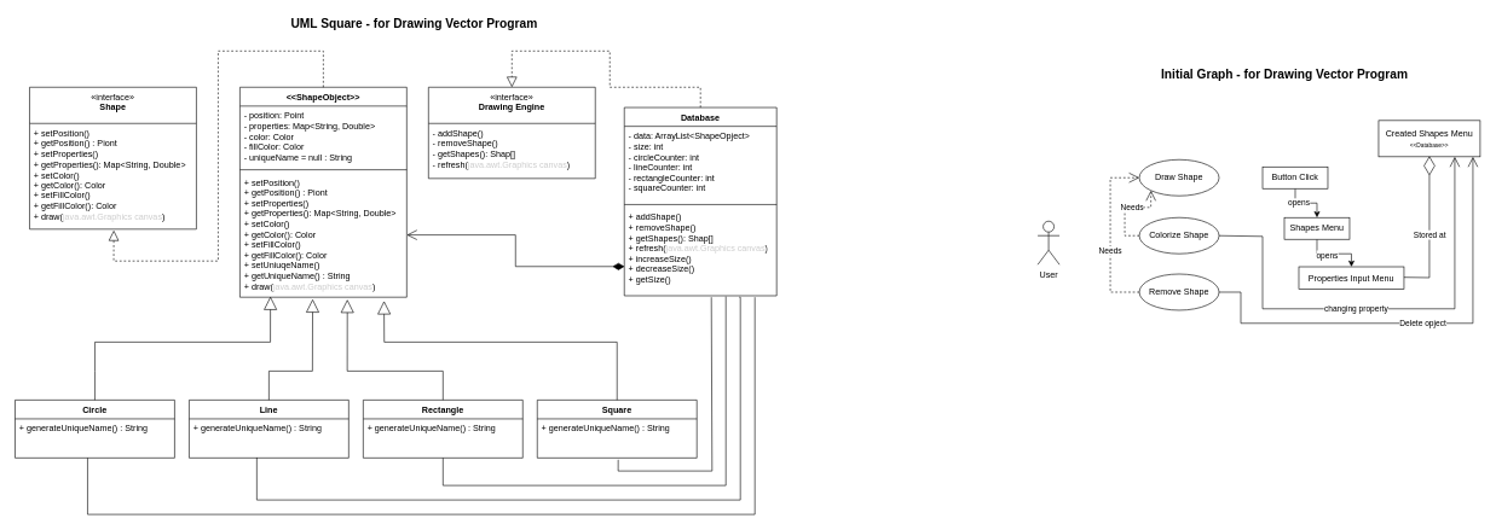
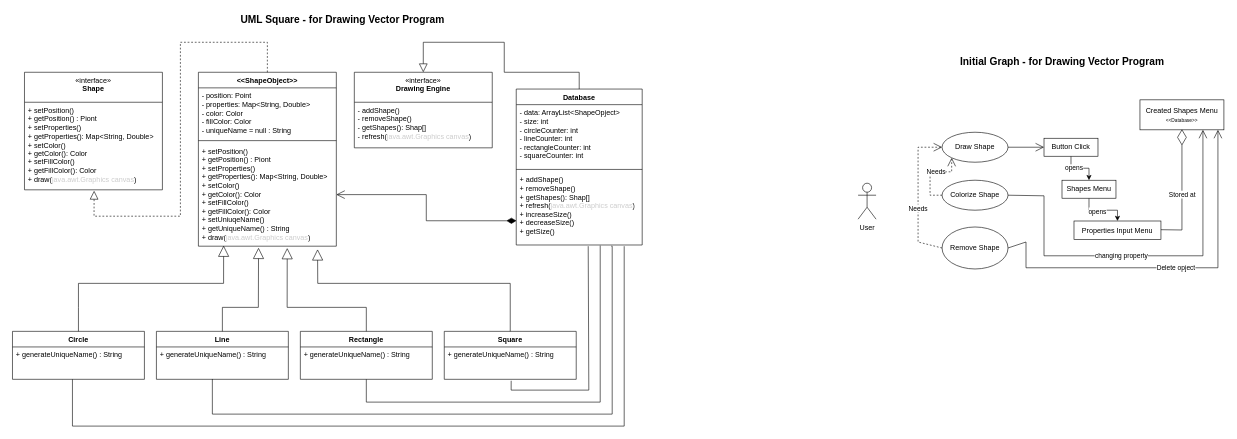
  <mxCell id="0" />
  <mxCell id="1" parent="0" />
  <mxCell id="2" value="User" style="shape=umlActor;verticalLabelPosition=bottom;verticalAlign=top;html=1;" parent="1" vertex="1"><mxGeometry x="1430" y="305" width="30" height="60" as="geometry" /></mxCell>
  <mxCell id="3" value="Draw Shape" style="ellipse;whiteSpace=wrap;html=1;" parent="1" vertex="1"><mxGeometry x="1570" y="220" width="110" height="50" as="geometry" /></mxCell>
  <mxCell id="4" value="Colorize Shape" style="ellipse;whiteSpace=wrap;html=1;" parent="1" vertex="1"><mxGeometry x="1570" y="300" width="110" height="50" as="geometry" /></mxCell>
- <mxCell id="5" value="Remove Shape" style="ellipse;whiteSpace=wrap;html=1;" parent="1" vertex="1"><mxGeometry x="1570" y="378" width="110" height="50" as="geometry" /></mxCell>
+ <mxCell id="5" value="Remove Shape" style="ellipse;whiteSpace=wrap;html=1;" parent="1" vertex="1"><mxGeometry x="1570" y="378" width="110" height="70" as="geometry" /></mxCell>
  <mxCell id="6" value="" style="edgeStyle=orthogonalEdgeStyle;rounded=0;orthogonalLoop=1;jettySize=auto;html=1;" parent="1" source="8" target="11" edge="1"><mxGeometry relative="1" as="geometry" /></mxCell>
  <mxCell id="7" value="opens" style="edgeLabel;html=1;align=center;verticalAlign=middle;resizable=0;points=[];" parent="6" vertex="1" connectable="0"><mxGeometry x="-0.316" y="1" relative="1" as="geometry"><mxPoint as="offset" /></mxGeometry></mxCell>
  <mxCell id="8" value="Button Click" style="html=1;whiteSpace=wrap;" parent="1" vertex="1"><mxGeometry x="1740" y="230" width="90" height="30" as="geometry" /></mxCell>
  <mxCell id="9" value="" style="edgeStyle=orthogonalEdgeStyle;rounded=0;orthogonalLoop=1;jettySize=auto;html=1;" parent="1" source="11" target="12" edge="1"><mxGeometry relative="1" as="geometry" /></mxCell>
  <mxCell id="10" value="opens" style="edgeLabel;html=1;align=center;verticalAlign=middle;resizable=0;points=[];" parent="9" vertex="1" connectable="0"><mxGeometry x="-0.238" y="-1" relative="1" as="geometry"><mxPoint as="offset" /></mxGeometry></mxCell>
  <mxCell id="11" value="Shapes Menu" style="html=1;whiteSpace=wrap;" parent="1" vertex="1"><mxGeometry x="1770" y="300" width="90" height="30" as="geometry" /></mxCell>
  <mxCell id="12" value="Properties Input Menu" style="whiteSpace=wrap;html=1;" parent="1" vertex="1"><mxGeometry x="1790" y="368" width="145" height="31" as="geometry" /></mxCell>
+ <mxCell id="13" value="" style="endArrow=open;endFill=1;endSize=12;html=1;rounded=0;exitX=1;exitY=0.5;exitDx=0;exitDy=0;entryX=0;entryY=0.5;entryDx=0;entryDy=0;" parent="1" source="3" target="8" edge="1"><mxGeometry width="160" relative="1" as="geometry"><mxPoint x="1360" y="276" as="sourcePoint" /><mxPoint x="1520" y="276" as="targetPoint" /><Array as="points" /></mxGeometry></mxCell>
  <mxCell id="14" value="Created Shapes Menu&lt;div&gt;&lt;font style=&quot;font-size: 8px;&quot;&gt;&amp;lt;&amp;lt;Database&amp;gt;&amp;gt;&lt;/font&gt;&lt;/div&gt;" style="html=1;whiteSpace=wrap;" parent="1" vertex="1"><mxGeometry x="1900" y="166" width="140" height="50" as="geometry" /></mxCell>
  <mxCell id="15" value="" style="endArrow=diamondThin;endFill=0;endSize=24;html=1;rounded=0;entryX=0.5;entryY=1;entryDx=0;entryDy=0;exitX=1;exitY=0.5;exitDx=0;exitDy=0;" parent="1" edge="1"><mxGeometry width="160" relative="1" as="geometry"><mxPoint x="1935" y="382.5" as="sourcePoint" /><mxPoint x="1970" y="215" as="targetPoint" /><Array as="points"><mxPoint x="1970" y="383" /></Array></mxGeometry></mxCell>
  <mxCell id="16" value="Stored at&amp;nbsp;" style="edgeLabel;html=1;align=center;verticalAlign=middle;resizable=0;points=[];" parent="15" vertex="1" connectable="0"><mxGeometry x="-0.061" y="-1" relative="1" as="geometry"><mxPoint as="offset" /></mxGeometry></mxCell>
  <mxCell id="17" value="" style="endArrow=open;endFill=1;endSize=12;html=1;rounded=0;exitX=1;exitY=0.5;exitDx=0;exitDy=0;entryX=0.75;entryY=1;entryDx=0;entryDy=0;" parent="1" edge="1"><mxGeometry width="160" relative="1" as="geometry"><mxPoint x="1680" y="325" as="sourcePoint" /><mxPoint x="2005" y="216" as="targetPoint" /><Array as="points"><mxPoint x="1740" y="326" /><mxPoint x="1740" y="426" /><mxPoint x="2005" y="426" /></Array></mxGeometry></mxCell>
  <mxCell id="18" value="changing property" style="edgeLabel;html=1;align=center;verticalAlign=middle;resizable=0;points=[];" parent="17" vertex="1" connectable="0"><mxGeometry x="-0.091" y="1" relative="1" as="geometry"><mxPoint as="offset" /></mxGeometry></mxCell>
  <mxCell id="19" value="" style="endArrow=open;endFill=1;endSize=12;html=1;rounded=0;exitX=1;exitY=0.5;exitDx=0;exitDy=0;" parent="1" source="5" edge="1"><mxGeometry width="160" relative="1" as="geometry"><mxPoint x="1720" y="296" as="sourcePoint" /><mxPoint x="2030" y="216" as="targetPoint" /><Array as="points"><mxPoint x="1710" y="403" /><mxPoint x="1710" y="446" /><mxPoint x="2030" y="446" /></Array></mxGeometry></mxCell>
  <mxCell id="20" value="Delete opject" style="edgeLabel;html=1;align=center;verticalAlign=middle;resizable=0;points=[];" parent="19" vertex="1" connectable="0"><mxGeometry x="0.036" relative="1" as="geometry"><mxPoint as="offset" /></mxGeometry></mxCell>
  <mxCell id="21" value="Needs" style="endArrow=open;endSize=12;dashed=1;html=1;rounded=0;exitX=0;exitY=0.5;exitDx=0;exitDy=0;entryX=0;entryY=1;entryDx=0;entryDy=0;" parent="1" source="4" target="3" edge="1"><mxGeometry x="0.165" width="160" relative="1" as="geometry"><mxPoint x="1610" y="316" as="sourcePoint" /><mxPoint x="1770" y="316" as="targetPoint" /><Array as="points"><mxPoint x="1550" y="325" /><mxPoint x="1550" y="286" /><mxPoint x="1586" y="286" /></Array><mxPoint as="offset" /></mxGeometry></mxCell>
  <mxCell id="22" value="Needs" style="endArrow=open;endSize=12;dashed=1;html=1;rounded=0;exitX=0;exitY=0.5;exitDx=0;exitDy=0;entryX=0;entryY=0.5;entryDx=0;entryDy=0;" parent="1" source="5" target="3" edge="1"><mxGeometry x="-0.185" width="160" relative="1" as="geometry"><mxPoint x="1540.15" y="405.5" as="sourcePoint" /><mxPoint x="1540.15" y="361.5" as="targetPoint" /><Array as="points"><mxPoint x="1530" y="403" /><mxPoint x="1530" y="245" /></Array><mxPoint as="offset" /></mxGeometry></mxCell>
  <mxCell id="23" value="&lt;div&gt;&lt;span style=&quot;font-weight: 400;&quot;&gt;«interface»&lt;/span&gt;&lt;/div&gt;&lt;div&gt;Shape&lt;/div&gt;" style="swimlane;fontStyle=1;align=center;verticalAlign=top;childLayout=stackLayout;horizontal=1;startSize=50;horizontalStack=0;resizeParent=1;resizeParentMax=0;resizeLast=0;collapsible=1;marginBottom=0;whiteSpace=wrap;html=1;" vertex="1" parent="1"><mxGeometry x="40" y="120" width="230" height="196" as="geometry" /></mxCell>
  <mxCell id="24" value="+ setPosition()&lt;div&gt;+ getPosition() : Piont&lt;/div&gt;&lt;div&gt;+ setProperties()&lt;/div&gt;&lt;div&gt;+ getProperties(): Map&amp;lt;String, Double&amp;gt;&lt;/div&gt;&lt;div&gt;+ setColor()&lt;/div&gt;&lt;div&gt;+ getColor(): Color&lt;/div&gt;&lt;div&gt;+ setFillColor()&lt;/div&gt;&lt;div&gt;+ getFillColor(): Color&lt;br&gt;&lt;/div&gt;&lt;div&gt;+ draw(&lt;font color=&quot;#cccccc&quot;&gt;java.awt.Graphics canvas&lt;/font&gt;)&lt;/div&gt;" style="text;strokeColor=none;fillColor=none;align=left;verticalAlign=top;spacingLeft=4;spacingRight=4;overflow=hidden;rotatable=0;points=[[0,0.5],[1,0.5]];portConstraint=eastwest;whiteSpace=wrap;html=1;" vertex="1" parent="23"><mxGeometry y="50" width="230" height="146" as="geometry" /></mxCell>
  <mxCell id="25" value="&amp;lt;&amp;lt;ShapeObject&amp;gt;&amp;gt;" style="swimlane;fontStyle=1;align=center;verticalAlign=top;childLayout=stackLayout;horizontal=1;startSize=26;horizontalStack=0;resizeParent=1;resizeParentMax=0;resizeLast=0;collapsible=1;marginBottom=0;whiteSpace=wrap;html=1;" vertex="1" parent="1"><mxGeometry x="330" y="120" width="230" height="290" as="geometry" /></mxCell>
  <mxCell id="26" value="&lt;div&gt;- position: Point&lt;/div&gt;-&amp;nbsp;properties:&amp;nbsp;Map&amp;lt;String, Double&amp;gt;&lt;div&gt;- color: Color&lt;/div&gt;&lt;div&gt;- fillColor:&amp;nbsp;&lt;span style=&quot;background-color: initial;&quot;&gt;Color&lt;/span&gt;&lt;/div&gt;&lt;div&gt;&lt;span style=&quot;background-color: initial;&quot;&gt;- uniqueName = null : String&lt;/span&gt;&lt;/div&gt;" style="text;strokeColor=none;fillColor=none;align=left;verticalAlign=top;spacingLeft=4;spacingRight=4;overflow=hidden;rotatable=0;points=[[0,0.5],[1,0.5]];portConstraint=eastwest;whiteSpace=wrap;html=1;" vertex="1" parent="25"><mxGeometry y="26" width="230" height="84" as="geometry" /></mxCell>
  <mxCell id="27" value="" style="line;strokeWidth=1;fillColor=none;align=left;verticalAlign=middle;spacingTop=-1;spacingLeft=3;spacingRight=3;rotatable=0;labelPosition=right;points=[];portConstraint=eastwest;strokeColor=inherit;" vertex="1" parent="25"><mxGeometry y="110" width="230" height="8" as="geometry" /></mxCell>
  <mxCell id="28" value="+ setPosition()&lt;div&gt;+ getPosition() : Piont&lt;/div&gt;&lt;div&gt;+ setProperties()&lt;/div&gt;&lt;div&gt;+ getProperties(): Map&amp;lt;String, Double&amp;gt;&lt;/div&gt;&lt;div&gt;+ setColor()&lt;/div&gt;&lt;div&gt;+ getColor(): Color&lt;/div&gt;&lt;div&gt;+ setFillColor()&lt;/div&gt;&lt;div&gt;&lt;span style=&quot;background-color: initial;&quot;&gt;+ getFillColor(): Color&lt;/span&gt;&lt;br&gt;&lt;/div&gt;&lt;div&gt;+ setUniuqeName()&lt;/div&gt;&lt;div&gt;+ getUniqueName() :&amp;nbsp;&lt;span style=&quot;background-color: initial;&quot;&gt;String&lt;/span&gt;&lt;/div&gt;&lt;div&gt;+ draw(&lt;font color=&quot;#cccccc&quot;&gt;java.awt.Graphics canvas&lt;/font&gt;)&lt;/div&gt;" style="text;strokeColor=none;fillColor=none;align=left;verticalAlign=top;spacingLeft=4;spacingRight=4;overflow=hidden;rotatable=0;points=[[0,0.5],[1,0.5]];portConstraint=eastwest;whiteSpace=wrap;html=1;" vertex="1" parent="25"><mxGeometry y="118" width="230" height="172" as="geometry" /></mxCell>
  <mxCell id="29" value="" style="endArrow=block;dashed=1;endFill=0;endSize=12;html=1;rounded=0;exitX=0.5;exitY=0;exitDx=0;exitDy=0;entryX=0.505;entryY=1.011;entryDx=0;entryDy=0;entryPerimeter=0;" edge="1" parent="1" source="25" target="24"><mxGeometry width="160" relative="1" as="geometry"><mxPoint x="430" y="380" as="sourcePoint" /><mxPoint x="590" y="380" as="targetPoint" /><Array as="points"><mxPoint x="445" y="70" /><mxPoint x="300" y="70" /><mxPoint x="300" y="360" /><mxPoint x="156" y="360" /></Array></mxGeometry></mxCell>
  <mxCell id="30" value="Line" style="swimlane;fontStyle=1;align=center;verticalAlign=top;childLayout=stackLayout;horizontal=1;startSize=26;horizontalStack=0;resizeParent=1;resizeParentMax=0;resizeLast=0;collapsible=1;marginBottom=0;whiteSpace=wrap;html=1;" vertex="1" parent="1"><mxGeometry x="260" y="552" width="220" height="80" as="geometry" /></mxCell>
  <mxCell id="31" value="+ generateUniqueName() : String" style="text;strokeColor=none;fillColor=none;align=left;verticalAlign=top;spacingLeft=4;spacingRight=4;overflow=hidden;rotatable=0;points=[[0,0.5],[1,0.5]];portConstraint=eastwest;whiteSpace=wrap;html=1;" vertex="1" parent="30"><mxGeometry y="26" width="220" height="54" as="geometry" /></mxCell>
  <mxCell id="32" value="&lt;span style=&quot;font-weight: 400;&quot;&gt;«interface»&lt;/span&gt;&lt;br style=&quot;font-weight: 400;&quot;&gt;&lt;b&gt;Drawing Engine&lt;/b&gt;" style="swimlane;fontStyle=1;align=center;verticalAlign=top;childLayout=stackLayout;horizontal=1;startSize=50;horizontalStack=0;resizeParent=1;resizeParentMax=0;resizeLast=0;collapsible=1;marginBottom=0;whiteSpace=wrap;html=1;" vertex="1" parent="1"><mxGeometry x="590" y="120" width="230" height="126" as="geometry" /></mxCell>
  <mxCell id="33" value="- addShape()&lt;div&gt;&lt;span style=&quot;background-color: initial;&quot;&gt;- removeShape()&lt;/span&gt;&lt;/div&gt;&lt;div&gt;&lt;span style=&quot;background-color: initial;&quot;&gt;- getShapes(): Shap[]&lt;/span&gt;&lt;/div&gt;&lt;div&gt;- refresh(&lt;span style=&quot;background-color: initial;&quot;&gt;&lt;font color=&quot;#cccccc&quot;&gt;java.awt.Graphics canvas&lt;/font&gt;&lt;/span&gt;&lt;span style=&quot;background-color: initial;&quot;&gt;)&lt;/span&gt;&lt;/div&gt;" style="text;strokeColor=none;fillColor=none;align=left;verticalAlign=top;spacingLeft=4;spacingRight=4;overflow=hidden;rotatable=0;points=[[0,0.5],[1,0.5]];portConstraint=eastwest;whiteSpace=wrap;html=1;" vertex="1" parent="32"><mxGeometry y="50" width="230" height="76" as="geometry" /></mxCell>
  <mxCell id="34" value="Database" style="swimlane;fontStyle=1;align=center;verticalAlign=top;childLayout=stackLayout;horizontal=1;startSize=26;horizontalStack=0;resizeParent=1;resizeParentMax=0;resizeLast=0;collapsible=1;marginBottom=0;whiteSpace=wrap;html=1;" vertex="1" parent="1"><mxGeometry x="860" y="148" width="210" height="260" as="geometry" /></mxCell>
  <mxCell id="35" value="- data: ArrayList&amp;lt;ShapeOpject&amp;gt;&lt;div&gt;- size: int&lt;/div&gt;&lt;div&gt;- circleCounter: int&lt;/div&gt;&lt;div&gt;- lineCounter: int&lt;br&gt;&lt;/div&gt;&lt;div&gt;- rectangleCounter: int&lt;br&gt;&lt;/div&gt;&lt;div&gt;- squareCounter: int&lt;/div&gt;" style="text;strokeColor=none;fillColor=none;align=left;verticalAlign=top;spacingLeft=4;spacingRight=4;overflow=hidden;rotatable=0;points=[[0,0.5],[1,0.5]];portConstraint=eastwest;whiteSpace=wrap;html=1;" vertex="1" parent="34"><mxGeometry y="26" width="210" height="104" as="geometry" /></mxCell>
  <mxCell id="36" value="" style="line;strokeWidth=1;fillColor=none;align=left;verticalAlign=middle;spacingTop=-1;spacingLeft=3;spacingRight=3;rotatable=0;labelPosition=right;points=[];portConstraint=eastwest;strokeColor=inherit;" vertex="1" parent="34"><mxGeometry y="130" width="210" height="8" as="geometry" /></mxCell>
  <mxCell id="37" value="+ addShape()&lt;div&gt;&lt;span style=&quot;background-color: initial;&quot;&gt;+ removeShape()&lt;/span&gt;&lt;/div&gt;&lt;div&gt;&lt;span style=&quot;background-color: initial;&quot;&gt;+ getShapes(): Shap[]&lt;/span&gt;&lt;/div&gt;&lt;div&gt;+ refresh(&lt;span style=&quot;background-color: initial;&quot;&gt;&lt;font color=&quot;#cccccc&quot;&gt;java.awt.Graphics canvas&lt;/font&gt;&lt;/span&gt;&lt;span style=&quot;background-color: initial;&quot;&gt;)&lt;/span&gt;&lt;/div&gt;&lt;div&gt;&lt;span style=&quot;background-color: initial;&quot;&gt;+ increaseSize()&lt;/span&gt;&lt;/div&gt;&lt;div&gt;&lt;span style=&quot;background-color: initial;&quot;&gt;+ decreaseSize()&lt;/span&gt;&lt;/div&gt;&lt;div&gt;&lt;span style=&quot;background-color: initial;&quot;&gt;+ getSize()&lt;/span&gt;&lt;/div&gt;" style="text;strokeColor=none;fillColor=none;align=left;verticalAlign=top;spacingLeft=4;spacingRight=4;overflow=hidden;rotatable=0;points=[[0,0.5],[1,0.5]];portConstraint=eastwest;whiteSpace=wrap;html=1;" vertex="1" parent="34"><mxGeometry y="138" width="210" height="122" as="geometry" /></mxCell>
  <mxCell id="38" value="Circle" style="swimlane;fontStyle=1;align=center;verticalAlign=top;childLayout=stackLayout;horizontal=1;startSize=26;horizontalStack=0;resizeParent=1;resizeParentMax=0;resizeLast=0;collapsible=1;marginBottom=0;whiteSpace=wrap;html=1;" vertex="1" parent="1"><mxGeometry x="20" y="552" width="220" height="80" as="geometry"><mxRectangle x="-1100" y="570" width="70" height="30" as="alternateBounds" /></mxGeometry></mxCell>
  <mxCell id="39" value="&lt;div&gt;&lt;span style=&quot;background-color: initial;&quot;&gt;+ generateUniqueName() : String&lt;/span&gt;&lt;br&gt;&lt;/div&gt;" style="text;strokeColor=none;fillColor=none;align=left;verticalAlign=top;spacingLeft=4;spacingRight=4;overflow=hidden;rotatable=0;points=[[0,0.5],[1,0.5]];portConstraint=eastwest;whiteSpace=wrap;html=1;" vertex="1" parent="38"><mxGeometry y="26" width="220" height="54" as="geometry" /></mxCell>
  <mxCell id="40" value="Rectangle" style="swimlane;fontStyle=1;align=center;verticalAlign=top;childLayout=stackLayout;horizontal=1;startSize=26;horizontalStack=0;resizeParent=1;resizeParentMax=0;resizeLast=0;collapsible=1;marginBottom=0;whiteSpace=wrap;html=1;" vertex="1" parent="1"><mxGeometry x="500" y="552" width="220" height="80" as="geometry" /></mxCell>
  <mxCell id="41" value="&lt;div&gt;+ generateUniqueName() : String&lt;br&gt;&lt;/div&gt;" style="text;strokeColor=none;fillColor=none;align=left;verticalAlign=top;spacingLeft=4;spacingRight=4;overflow=hidden;rotatable=0;points=[[0,0.5],[1,0.5]];portConstraint=eastwest;whiteSpace=wrap;html=1;" vertex="1" parent="40"><mxGeometry y="26" width="220" height="54" as="geometry" /></mxCell>
  <mxCell id="42" value="Square" style="swimlane;fontStyle=1;align=center;verticalAlign=top;childLayout=stackLayout;horizontal=1;startSize=26;horizontalStack=0;resizeParent=1;resizeParentMax=0;resizeLast=0;collapsible=1;marginBottom=0;whiteSpace=wrap;html=1;" vertex="1" parent="1"><mxGeometry x="740" y="552" width="220" height="80" as="geometry" /></mxCell>
  <mxCell id="43" value="+ generateUniqueName() : String" style="text;strokeColor=none;fillColor=none;align=left;verticalAlign=top;spacingLeft=4;spacingRight=4;overflow=hidden;rotatable=0;points=[[0,0.5],[1,0.5]];portConstraint=eastwest;whiteSpace=wrap;html=1;" vertex="1" parent="42"><mxGeometry y="26" width="220" height="54" as="geometry" /></mxCell>
  <mxCell id="44" value="" style="endArrow=block;endSize=16;endFill=0;html=1;rounded=0;exitX=0.5;exitY=0;exitDx=0;exitDy=0;entryX=0.183;entryY=0.994;entryDx=0;entryDy=0;entryPerimeter=0;" edge="1" parent="1" source="38" target="28"><mxGeometry width="160" relative="1" as="geometry"><mxPoint x="400" y="432" as="sourcePoint" /><mxPoint x="560" y="432" as="targetPoint" /><Array as="points"><mxPoint x="130" y="512" /><mxPoint x="130" y="472" /><mxPoint x="372" y="472" /></Array></mxGeometry></mxCell>
  <mxCell id="45" value="" style="endArrow=block;endSize=16;endFill=0;html=1;rounded=0;exitX=0.5;exitY=0;exitDx=0;exitDy=0;entryX=0.436;entryY=1.015;entryDx=0;entryDy=0;entryPerimeter=0;" edge="1" parent="1" source="30" target="28"><mxGeometry x="0.005" width="160" relative="1" as="geometry"><mxPoint x="400" y="432" as="sourcePoint" /><mxPoint x="433" y="422" as="targetPoint" /><Array as="points"><mxPoint x="370" y="512" /><mxPoint x="430" y="512" /></Array><mxPoint as="offset" /></mxGeometry></mxCell>
  <mxCell id="46" value="" style="endArrow=block;endSize=16;endFill=0;html=1;rounded=0;exitX=0.5;exitY=0;exitDx=0;exitDy=0;entryX=0.644;entryY=1.018;entryDx=0;entryDy=0;entryPerimeter=0;" edge="1" parent="1" source="40" target="28"><mxGeometry x="0.005" width="160" relative="1" as="geometry"><mxPoint x="380" y="552" as="sourcePoint" /><mxPoint x="444" y="436" as="targetPoint" /><mxPoint as="offset" /><Array as="points"><mxPoint x="610" y="512" /><mxPoint x="478" y="512" /></Array></mxGeometry></mxCell>
  <mxCell id="47" value="" style="endArrow=block;endSize=16;endFill=0;html=1;rounded=0;exitX=0.5;exitY=0;exitDx=0;exitDy=0;entryX=0.864;entryY=1.03;entryDx=0;entryDy=0;entryPerimeter=0;" edge="1" parent="1" source="42" target="28"><mxGeometry x="0.005" width="160" relative="1" as="geometry"><mxPoint x="390" y="562" as="sourcePoint" /><mxPoint x="454" y="446" as="targetPoint" /><mxPoint as="offset" /><Array as="points"><mxPoint x="850" y="472" /><mxPoint x="529" y="472" /></Array></mxGeometry></mxCell>
- <mxCell id="48" value="" style="endArrow=block;dashed=1;endFill=0;endSize=12;html=1;rounded=0;exitX=0.5;exitY=0;exitDx=0;exitDy=0;entryX=0.5;entryY=0;entryDx=0;entryDy=0;" edge="1" parent="1" source="34" target="32"><mxGeometry width="160" relative="1" as="geometry"><mxPoint x="500" y="390" as="sourcePoint" /><mxPoint x="660" y="390" as="targetPoint" /><Array as="points"><mxPoint x="965" y="120" /><mxPoint x="840" y="120" /><mxPoint x="840" y="70" /><mxPoint x="705" y="70" /></Array></mxGeometry></mxCell>
+ <mxCell id="48" value="" style="endArrow=block;dashed=0;endFill=0;endSize=12;html=1;rounded=0;exitX=0.5;exitY=0;exitDx=0;exitDy=0;entryX=0.5;entryY=0;entryDx=0;entryDy=0;" edge="1" parent="1" source="34" target="32"><mxGeometry width="160" relative="1" as="geometry"><mxPoint x="500" y="390" as="sourcePoint" /><mxPoint x="660" y="390" as="targetPoint" /><Array as="points"><mxPoint x="965" y="120" /><mxPoint x="840" y="120" /><mxPoint x="840" y="70" /><mxPoint x="705" y="70" /></Array></mxGeometry></mxCell>
  <mxCell id="49" value="" style="endArrow=open;html=1;endSize=12;startArrow=diamondThin;startSize=14;startFill=1;edgeStyle=orthogonalEdgeStyle;align=left;verticalAlign=bottom;rounded=0;entryX=1;entryY=0.5;entryDx=0;entryDy=0;exitX=0.002;exitY=0.669;exitDx=0;exitDy=0;exitPerimeter=0;" edge="1" parent="1" source="37" target="28"><mxGeometry x="-1" y="3" relative="1" as="geometry"><mxPoint x="780" y="330" as="sourcePoint" /><mxPoint x="770" y="380" as="targetPoint" /></mxGeometry></mxCell>
  <mxCell id="50" value="&lt;font style=&quot;font-size: 17px;&quot;&gt;UML Square - for Drawing Vector Program&lt;/font&gt;" style="text;align=center;fontStyle=1;verticalAlign=middle;spacingLeft=3;spacingRight=3;strokeColor=none;rotatable=0;points=[[0,0.5],[1,0.5]];portConstraint=eastwest;html=1;" vertex="1" parent="1"><mxGeometry x="530" y="20" width="80" height="26" as="geometry" /></mxCell>
  <mxCell id="51" value="&lt;font style=&quot;font-size: 17px;&quot;&gt;Initial Graph - for Drawing Vector Program&lt;/font&gt;" style="text;align=center;fontStyle=1;verticalAlign=middle;spacingLeft=3;spacingRight=3;strokeColor=none;rotatable=0;points=[[0,0.5],[1,0.5]];portConstraint=eastwest;html=1;" vertex="1" parent="1"><mxGeometry x="1730" y="90" width="80" height="26" as="geometry" /></mxCell>
  <mxCell id="52" value="" style="endArrow=none;html=1;edgeStyle=orthogonalEdgeStyle;rounded=0;exitX=0.5;exitY=1;exitDx=0;exitDy=0;" edge="1" parent="1" source="40"><mxGeometry relative="1" as="geometry"><mxPoint x="915" y="562" as="sourcePoint" /><mxPoint x="1000" y="409" as="targetPoint" /><Array as="points"><mxPoint x="610" y="670" /><mxPoint x="1000" y="670" /><mxPoint x="1000" y="409" /></Array></mxGeometry></mxCell>
  <mxCell id="53" value="" style="endArrow=none;html=1;edgeStyle=orthogonalEdgeStyle;rounded=0;exitX=0.424;exitY=0.982;exitDx=0;exitDy=0;exitPerimeter=0;entryX=0.755;entryY=1.013;entryDx=0;entryDy=0;entryPerimeter=0;" edge="1" parent="1"><mxGeometry relative="1" as="geometry"><mxPoint x="353.28" y="631.438" as="sourcePoint" /><mxPoint x="1018.55" y="409.996" as="targetPoint" /><Array as="points"><mxPoint x="353" y="690" /><mxPoint x="1020" y="690" /><mxPoint x="1020" y="410" /></Array></mxGeometry></mxCell>
  <mxCell id="54" value="" style="endArrow=none;html=1;edgeStyle=orthogonalEdgeStyle;rounded=0;" edge="1" parent="1" source="39"><mxGeometry relative="1" as="geometry"><mxPoint x="120" y="640" as="sourcePoint" /><mxPoint x="1040" y="410" as="targetPoint" /><Array as="points"><mxPoint x="120" y="710" /><mxPoint x="1040" y="710" /></Array></mxGeometry></mxCell>
  <mxCell id="55" value="" style="endArrow=none;html=1;edgeStyle=orthogonalEdgeStyle;rounded=0;exitX=0.507;exitY=1.044;exitDx=0;exitDy=0;exitPerimeter=0;" edge="1" parent="1" source="43"><mxGeometry relative="1" as="geometry"><mxPoint x="945" y="592" as="sourcePoint" /><mxPoint x="980" y="410" as="targetPoint" /><Array as="points"><mxPoint x="851" y="650" /><mxPoint x="981" y="650" /><mxPoint x="981" y="410" /></Array></mxGeometry></mxCell>
